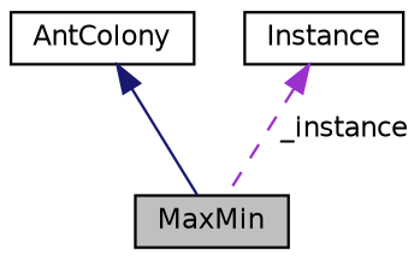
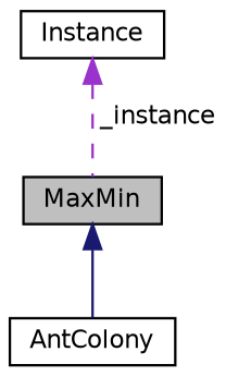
  digraph {
    node [color=black fillcolor=white fontname=Helvetica fontsize=10 shape=record style=filled]
    edge [dir=back fontname=Helvetica fontsize=10 labelfontname=Helvetica labelfontsize=10]
    n1 [fillcolor=grey75 fontcolor=black height=0.2 label=MaxMin width=0.4]
    n2 [height=0.2 label=AntColony width=0.4]
    n3 [height=0.2 label=Instance width=0.4]
-   n2 -> n1 [color=midnightblue style=solid]
+   n1 -> n2 [color=midnightblue style=solid]
    n3 -> n1 [color=darkorchid3 label=" _instance" style=dashed]
  }
